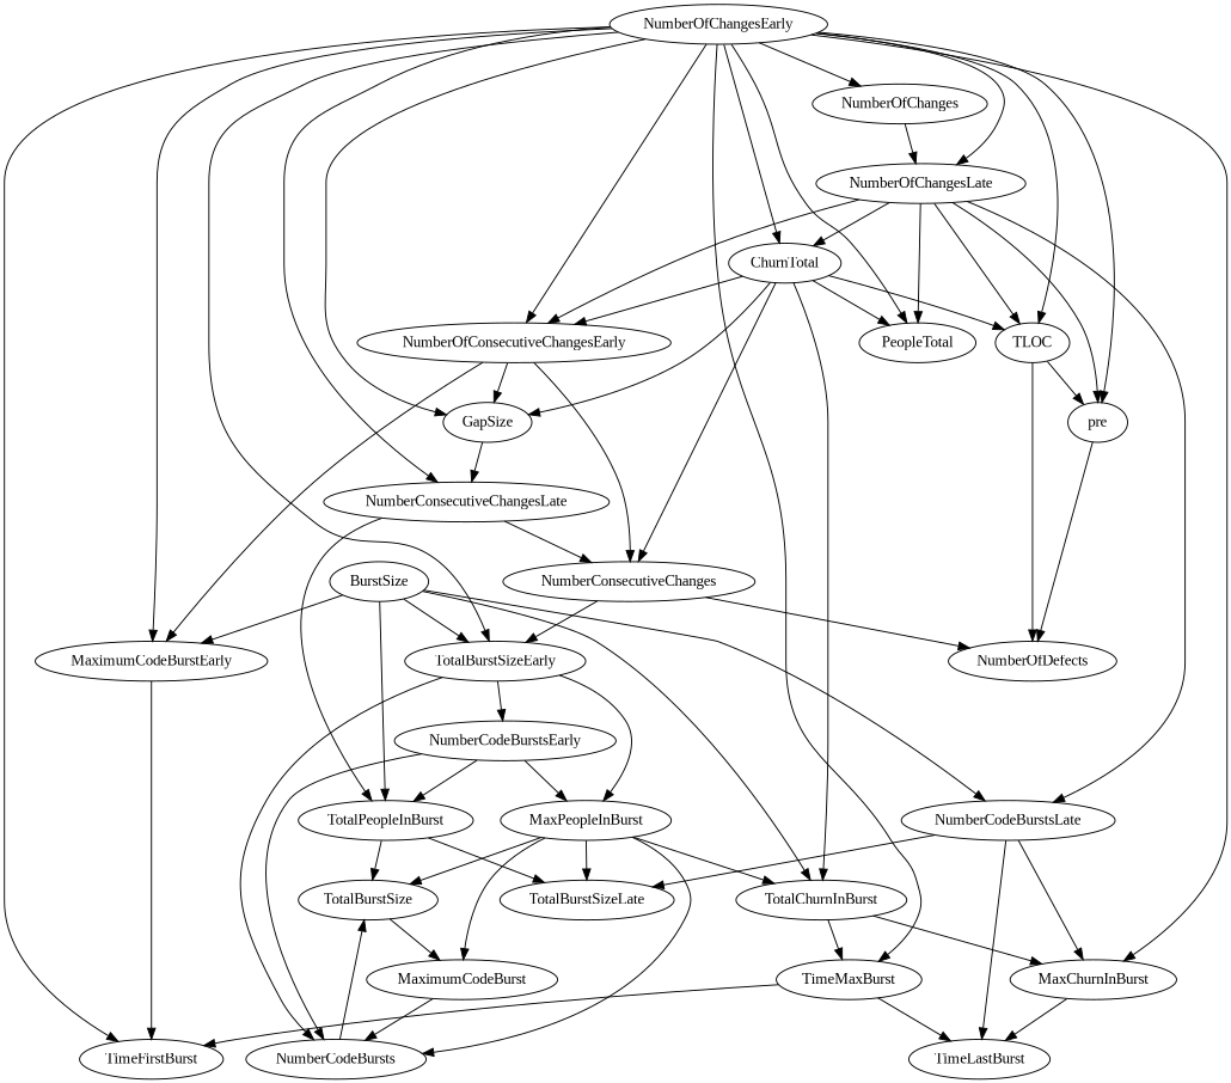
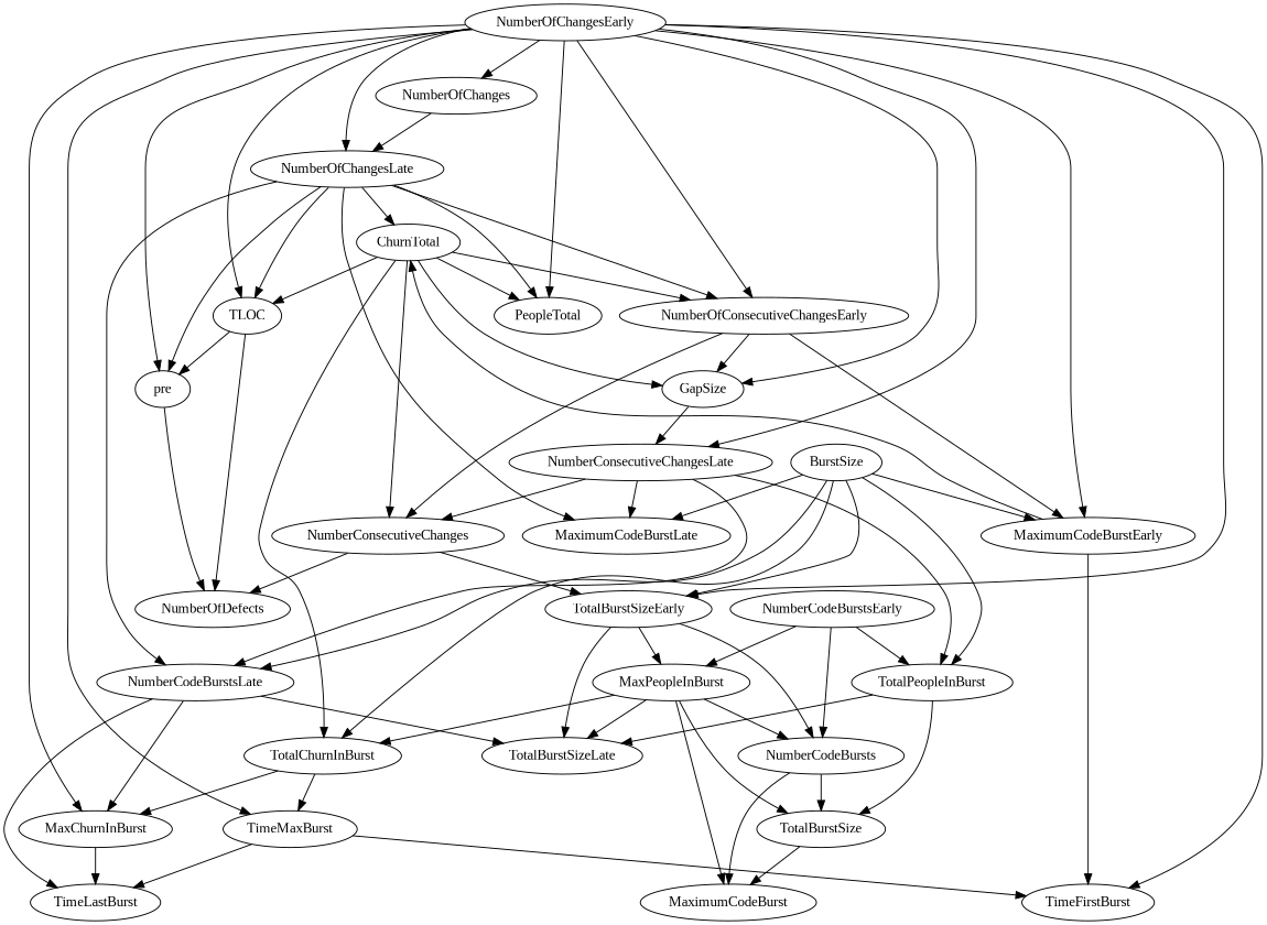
  digraph {
    fontname="Liberation Serif"
    node [fontname="Liberation Serif"]
    edge [fontname="Liberation Serif"]
    TotalPeopleInBurst
    TotalBurstSizeLate
    TotalBurstSize
    MaxPeopleInBurst
    TotalChurnInBurst
    MaximumCodeBurst
    NumberCodeBursts
    NumberOfChanges
    NumberOfChangesLate
    NumberCodeBurstsLate
+   MaximumCodeBurstLate
    ChurnTotal
    NumberOfConsecutiveChangesEarly
    PeopleTotal
    pre
    TLOC
    MaxChurnInBurst
    TimeMaxBurst
    TimeLastBurst
    GapSize
    NumberConsecutiveChanges
    MaximumCodeBurstEarly
    NumberConsecutiveChangesLate
    NumberOfDefects
    NumberOfChangesEarly
    TimeFirstBurst
    TotalBurstSizeEarly
    NumberCodeBurstsEarly
    BurstSize
    TotalPeopleInBurst -> TotalBurstSizeLate
    TotalPeopleInBurst -> TotalBurstSize
    TotalBurstSize -> MaximumCodeBurst
    MaxPeopleInBurst -> TotalBurstSizeLate
    MaxPeopleInBurst -> TotalBurstSize
    MaxPeopleInBurst -> TotalChurnInBurst
    MaxPeopleInBurst -> MaximumCodeBurst
    MaxPeopleInBurst -> NumberCodeBursts
    TotalChurnInBurst -> MaxChurnInBurst
    TotalChurnInBurst -> TimeMaxBurst
    NumberCodeBursts -> TotalBurstSize
-   MaximumCodeBurst -> NumberCodeBursts
+   NumberCodeBursts -> MaximumCodeBurst
    NumberOfChanges -> NumberOfChangesLate
    NumberOfChangesLate -> NumberCodeBurstsLate
+   NumberOfChangesLate -> MaximumCodeBurstLate
    NumberOfChangesLate -> ChurnTotal
    NumberOfChangesLate -> NumberOfConsecutiveChangesEarly
    NumberOfChangesLate -> PeopleTotal
    NumberOfChangesLate -> pre
    NumberOfChangesLate -> TLOC
    NumberCodeBurstsLate -> TotalBurstSizeLate
    NumberCodeBurstsLate -> MaxChurnInBurst
    NumberCodeBurstsLate -> TimeLastBurst
    ChurnTotal -> TotalChurnInBurst
    ChurnTotal -> NumberOfConsecutiveChangesEarly
    ChurnTotal -> PeopleTotal
    ChurnTotal -> TLOC
    ChurnTotal -> GapSize
    ChurnTotal -> NumberConsecutiveChanges
    NumberOfConsecutiveChangesEarly -> GapSize
    NumberOfConsecutiveChangesEarly -> NumberConsecutiveChanges
    NumberOfConsecutiveChangesEarly -> MaximumCodeBurstEarly
    pre -> NumberOfDefects
    TLOC -> pre
    TLOC -> NumberOfDefects
    MaxChurnInBurst -> TimeLastBurst
    TimeMaxBurst -> TimeLastBurst
    TimeMaxBurst -> TimeFirstBurst
    GapSize -> NumberConsecutiveChangesLate
    NumberConsecutiveChanges -> NumberOfDefects
    NumberConsecutiveChanges -> TotalBurstSizeEarly
    MaximumCodeBurstEarly -> TimeFirstBurst
    NumberConsecutiveChangesLate -> TotalPeopleInBurst
+   NumberConsecutiveChangesLate -> NumberCodeBurstsLate
+   NumberConsecutiveChangesLate -> MaximumCodeBurstLate
    NumberConsecutiveChangesLate -> NumberConsecutiveChanges
    NumberOfChangesEarly -> NumberOfChanges
    NumberOfChangesEarly -> NumberOfChangesLate
-   NumberOfChangesEarly -> ChurnTotal
+   MaximumCodeBurstEarly -> ChurnTotal
    NumberOfChangesEarly -> NumberOfConsecutiveChangesEarly
    NumberOfChangesEarly -> PeopleTotal
    NumberOfChangesEarly -> pre
    NumberOfChangesEarly -> TLOC
    NumberOfChangesEarly -> MaxChurnInBurst
    NumberOfChangesEarly -> TimeMaxBurst
    NumberOfChangesEarly -> GapSize
    NumberOfChangesEarly -> MaximumCodeBurstEarly
    NumberOfChangesEarly -> NumberConsecutiveChangesLate
    NumberOfChangesEarly -> TimeFirstBurst
    NumberOfChangesEarly -> TotalBurstSizeEarly
    TotalBurstSizeEarly -> MaxPeopleInBurst
    TotalBurstSizeEarly -> NumberCodeBursts
-   TotalBurstSizeEarly -> NumberCodeBurstsEarly
+   TotalBurstSizeEarly -> TotalBurstSizeLate
    NumberCodeBurstsEarly -> TotalPeopleInBurst
    NumberCodeBurstsEarly -> MaxPeopleInBurst
    NumberCodeBurstsEarly -> NumberCodeBursts
    BurstSize -> TotalPeopleInBurst
    BurstSize -> TotalChurnInBurst
    BurstSize -> NumberCodeBurstsLate
+   BurstSize -> MaximumCodeBurstLate
    BurstSize -> MaximumCodeBurstEarly
    BurstSize -> TotalBurstSizeEarly
  }
